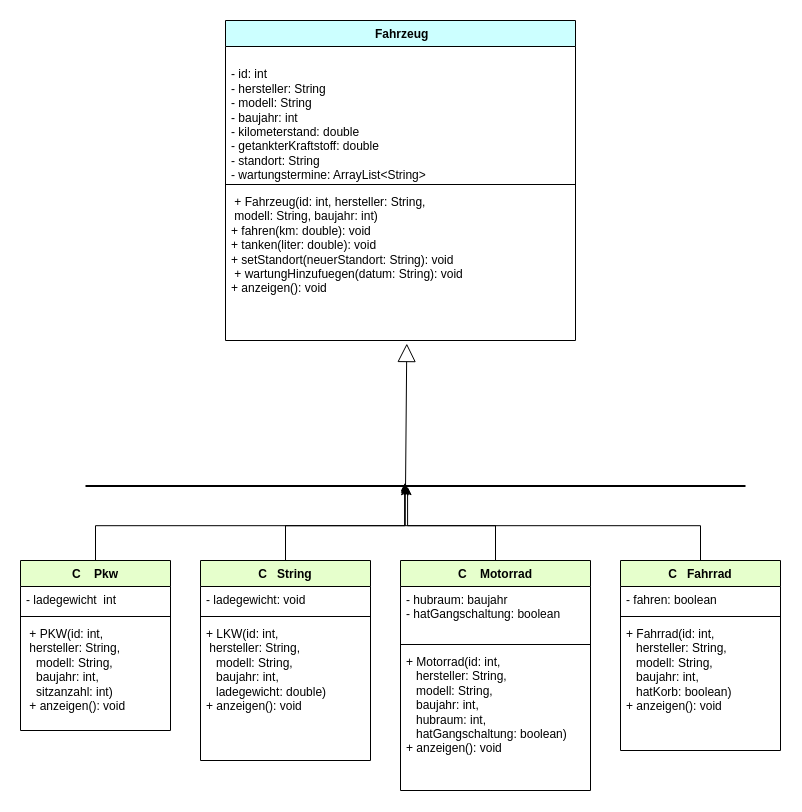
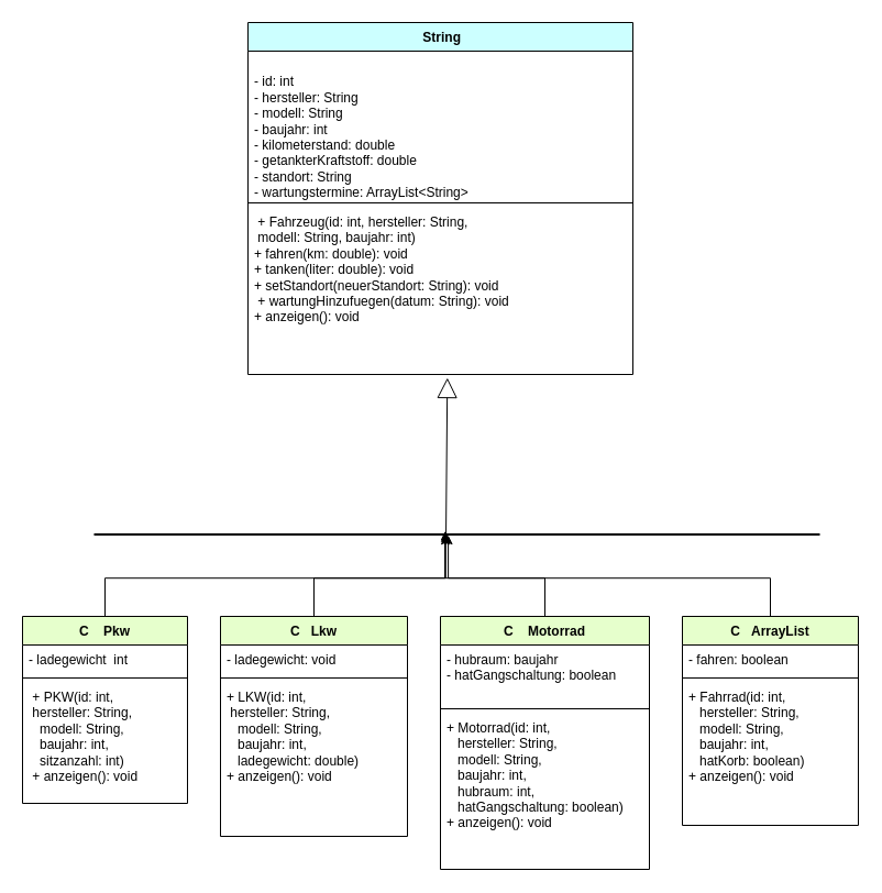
  <mxCell id="0" />
  <mxCell id="1" parent="0" />
- <mxCell id="2" value="&lt;div&gt;&amp;nbsp;Fahrzeug&lt;/div&gt;&lt;div&gt;&lt;br&gt;&lt;/div&gt;" style="swimlane;fontStyle=1;align=center;verticalAlign=top;childLayout=stackLayout;horizontal=1;startSize=26;horizontalStack=0;resizeParent=1;resizeParentMax=0;resizeLast=0;collapsible=1;marginBottom=0;whiteSpace=wrap;html=1;fillColor=#CCFFFF;" parent="1" vertex="1"><mxGeometry x="225" y="20" width="350" height="320" as="geometry" /></mxCell>
+ <mxCell id="2" value="&lt;div&gt;&amp;nbsp;String&lt;/div&gt;&lt;div&gt;&lt;br&gt;&lt;/div&gt;" style="swimlane;fontStyle=1;align=center;verticalAlign=top;childLayout=stackLayout;horizontal=1;startSize=26;horizontalStack=0;resizeParent=1;resizeParentMax=0;resizeLast=0;collapsible=1;marginBottom=0;whiteSpace=wrap;html=1;fillColor=#CCFFFF;" parent="1" vertex="1"><mxGeometry x="225" y="20" width="350" height="320" as="geometry" /></mxCell>
  <mxCell id="3" value="&lt;div&gt;&lt;br&gt;&lt;/div&gt;&lt;div&gt;- id: int&amp;nbsp; &amp;nbsp; &amp;nbsp; &amp;nbsp; &amp;nbsp; &amp;nbsp;&lt;/div&gt;&lt;div&gt;- hersteller: String&lt;/div&gt;&lt;div&gt;- modell: String&amp;nbsp; &amp;nbsp;&amp;nbsp;&lt;/div&gt;&lt;div&gt;- baujahr: int&amp;nbsp; &amp;nbsp; &amp;nbsp;&amp;nbsp;&lt;/div&gt;&lt;div&gt;- kilometerstand: double&amp;nbsp;&lt;/div&gt;&lt;div&gt;- getankterKraftstoff: double&lt;br&gt;&lt;/div&gt;&lt;div&gt;- standort: String&lt;br&gt;&lt;/div&gt;&lt;div&gt;- wartungstermine: ArrayList&amp;lt;String&amp;gt;&amp;nbsp;&lt;br&gt;&lt;/div&gt;" style="text;strokeColor=none;fillColor=none;align=left;verticalAlign=top;spacingLeft=4;spacingRight=4;overflow=hidden;rotatable=0;points=[[0,0.5],[1,0.5]];portConstraint=eastwest;whiteSpace=wrap;html=1;" parent="2" vertex="1"><mxGeometry y="26" width="350" height="134" as="geometry" /></mxCell>
  <mxCell id="4" value="" style="line;strokeWidth=1;fillColor=none;align=left;verticalAlign=middle;spacingTop=-1;spacingLeft=3;spacingRight=3;rotatable=0;labelPosition=right;points=[];portConstraint=eastwest;strokeColor=inherit;" parent="2" vertex="1"><mxGeometry y="160" width="350" height="8" as="geometry" /></mxCell>
  <mxCell id="5" value="&lt;div&gt;&amp;nbsp;+ Fahrzeug(id: int, hersteller: String,&amp;nbsp; &amp;nbsp; &amp;nbsp; &amp;nbsp; &amp;nbsp;&amp;nbsp;&lt;/div&gt;&lt;div&gt;&amp;nbsp;modell: String, baujahr: int)&amp;nbsp; &amp;nbsp; &amp;nbsp; &amp;nbsp; &amp;nbsp; &amp;nbsp; &amp;nbsp; &amp;nbsp; &amp;nbsp;&amp;nbsp;&lt;/div&gt;&lt;div&gt;+ fahren(km: double): void&amp;nbsp; &amp;nbsp; &amp;nbsp; &amp;nbsp; &amp;nbsp; &amp;nbsp; &amp;nbsp; &amp;nbsp; &amp;nbsp; &amp;nbsp; &amp;nbsp; &amp;nbsp;&lt;/div&gt;&lt;div&gt;+ tanken(liter: double): void&amp;nbsp; &amp;nbsp; &amp;nbsp; &amp;nbsp; &amp;nbsp; &amp;nbsp; &amp;nbsp; &amp;nbsp; &amp;nbsp; &amp;nbsp;&amp;nbsp;&lt;/div&gt;&lt;div&gt;+ setStandort(neuerStandort: String): void&amp;nbsp; &amp;nbsp; &amp;nbsp; &amp;nbsp;&lt;/div&gt;&lt;div&gt;&amp;nbsp;+ wartungHinzufuegen(datum: String): void&amp;nbsp; &amp;nbsp; &amp;nbsp; &amp;nbsp;&amp;nbsp;&lt;/div&gt;&lt;div&gt;+ anzeigen(): void&lt;/div&gt;&lt;div&gt;&lt;span style=&quot;background-color: transparent; color: light-dark(rgb(0, 0, 0), rgb(255, 255, 255));&quot;&gt;&amp;nbsp;&lt;/span&gt;&lt;/div&gt;" style="text;strokeColor=none;fillColor=none;align=left;verticalAlign=top;spacingLeft=4;spacingRight=4;overflow=hidden;rotatable=0;points=[[0,0.5],[1,0.5]];portConstraint=eastwest;whiteSpace=wrap;html=1;" parent="2" vertex="1"><mxGeometry y="168" width="350" height="152" as="geometry" /></mxCell>
  <mxCell id="6" value="C&amp;nbsp; &amp;nbsp; Pkw" style="swimlane;fontStyle=1;align=center;verticalAlign=top;childLayout=stackLayout;horizontal=1;startSize=26;horizontalStack=0;resizeParent=1;resizeParentMax=0;resizeLast=0;collapsible=1;marginBottom=0;whiteSpace=wrap;html=1;fillColor=#E6FFCC;" parent="1" vertex="1"><mxGeometry x="20" y="560" width="150" height="170" as="geometry" /></mxCell>
  <mxCell id="7" value="- ladegewicht&amp;nbsp; int" style="text;strokeColor=none;fillColor=none;align=left;verticalAlign=top;spacingLeft=4;spacingRight=4;overflow=hidden;rotatable=0;points=[[0,0.5],[1,0.5]];portConstraint=eastwest;whiteSpace=wrap;html=1;" parent="6" vertex="1"><mxGeometry y="26" width="150" height="26" as="geometry" /></mxCell>
  <mxCell id="8" value="" style="line;strokeWidth=1;fillColor=none;align=left;verticalAlign=middle;spacingTop=-1;spacingLeft=3;spacingRight=3;rotatable=0;labelPosition=right;points=[];portConstraint=eastwest;strokeColor=inherit;" parent="6" vertex="1"><mxGeometry y="52" width="150" height="8" as="geometry" /></mxCell>
  <mxCell id="9" value="&lt;div&gt;&amp;nbsp;+ PKW(id: int,&amp;nbsp; &amp;nbsp; &amp;nbsp; &amp;nbsp; &amp;nbsp; &amp;nbsp; &amp;nbsp;&amp;nbsp;&lt;/div&gt;&lt;div&gt;&amp;nbsp;hersteller: String,&amp;nbsp; &amp;nbsp; &amp;nbsp; &amp;nbsp;&lt;/div&gt;&lt;div&gt;&amp;nbsp; &amp;nbsp;modell: String,&amp;nbsp; &amp;nbsp; &amp;nbsp; &amp;nbsp; &amp;nbsp; &amp;nbsp;&lt;/div&gt;&lt;div&gt;&amp;nbsp; &amp;nbsp;baujahr: int,&amp;nbsp; &amp;nbsp; &amp;nbsp; &amp;nbsp; &amp;nbsp; &amp;nbsp; &amp;nbsp;&lt;/div&gt;&lt;div&gt;&amp;nbsp; &amp;nbsp;sitzanzahl: int)&amp;nbsp; &amp;nbsp; &amp;nbsp; &amp;nbsp; &amp;nbsp;&amp;nbsp;&lt;/div&gt;&lt;div&gt;&amp;nbsp;+ anzeigen(): void&amp;nbsp;&amp;nbsp;&lt;/div&gt;" style="text;strokeColor=none;fillColor=none;align=left;verticalAlign=top;spacingLeft=4;spacingRight=4;overflow=hidden;rotatable=0;points=[[0,0.5],[1,0.5]];portConstraint=eastwest;whiteSpace=wrap;html=1;" parent="6" vertex="1"><mxGeometry y="60" width="150" height="110" as="geometry" /></mxCell>
- <mxCell id="10" value="C&amp;nbsp; &amp;nbsp;String" style="swimlane;fontStyle=1;align=center;verticalAlign=top;childLayout=stackLayout;horizontal=1;startSize=26;horizontalStack=0;resizeParent=1;resizeParentMax=0;resizeLast=0;collapsible=1;marginBottom=0;whiteSpace=wrap;html=1;fillColor=#E6FFCC;" parent="1" vertex="1"><mxGeometry x="200" y="560" width="170" height="200" as="geometry" /></mxCell>
+ <mxCell id="10" value="C&amp;nbsp; &amp;nbsp;Lkw" style="swimlane;fontStyle=1;align=center;verticalAlign=top;childLayout=stackLayout;horizontal=1;startSize=26;horizontalStack=0;resizeParent=1;resizeParentMax=0;resizeLast=0;collapsible=1;marginBottom=0;whiteSpace=wrap;html=1;fillColor=#E6FFCC;" parent="1" vertex="1"><mxGeometry x="200" y="560" width="170" height="200" as="geometry" /></mxCell>
  <mxCell id="11" value="- ladegewicht: void&amp;nbsp;" style="text;strokeColor=none;fillColor=none;align=left;verticalAlign=top;spacingLeft=4;spacingRight=4;overflow=hidden;rotatable=0;points=[[0,0.5],[1,0.5]];portConstraint=eastwest;whiteSpace=wrap;html=1;" parent="10" vertex="1"><mxGeometry y="26" width="170" height="26" as="geometry" /></mxCell>
  <mxCell id="12" value="" style="line;strokeWidth=1;fillColor=none;align=left;verticalAlign=middle;spacingTop=-1;spacingLeft=3;spacingRight=3;rotatable=0;labelPosition=right;points=[];portConstraint=eastwest;strokeColor=inherit;" parent="10" vertex="1"><mxGeometry y="52" width="170" height="8" as="geometry" /></mxCell>
  <mxCell id="13" value="&lt;div&gt;+ LKW(id: int,&amp;nbsp; &amp;nbsp; &amp;nbsp; &amp;nbsp; &amp;nbsp; &amp;nbsp; &amp;nbsp; &amp;nbsp;&lt;/div&gt;&lt;div&gt;&amp;nbsp;hersteller: String,&amp;nbsp; &amp;nbsp; &amp;nbsp; &amp;nbsp;&amp;nbsp;&lt;/div&gt;&lt;div&gt;&amp;nbsp; &amp;nbsp;modell: String,&amp;nbsp; &amp;nbsp; &amp;nbsp; &amp;nbsp; &amp;nbsp; &amp;nbsp;&lt;/div&gt;&lt;div&gt;&amp;nbsp; &amp;nbsp;baujahr: int,&amp;nbsp; &amp;nbsp; &amp;nbsp; &amp;nbsp; &amp;nbsp; &amp;nbsp; &amp;nbsp;&amp;nbsp;&lt;/div&gt;&lt;div&gt;&amp;nbsp; &amp;nbsp;ladegewicht: double)&amp;nbsp; &amp;nbsp; &amp;nbsp; &amp;nbsp;&lt;/div&gt;&lt;div&gt;&lt;span style=&quot;background-color: transparent; color: light-dark(rgb(0, 0, 0), rgb(255, 255, 255));&quot;&gt;+ anzeigen(): void&amp;nbsp;&lt;/span&gt;&lt;/div&gt;" style="text;strokeColor=none;fillColor=none;align=left;verticalAlign=top;spacingLeft=4;spacingRight=4;overflow=hidden;rotatable=0;points=[[0,0.5],[1,0.5]];portConstraint=eastwest;whiteSpace=wrap;html=1;" parent="10" vertex="1"><mxGeometry y="60" width="170" height="140" as="geometry" /></mxCell>
  <mxCell id="14" value="C&amp;nbsp; &amp;nbsp; Motorrad" style="swimlane;fontStyle=1;align=center;verticalAlign=top;childLayout=stackLayout;horizontal=1;startSize=26;horizontalStack=0;resizeParent=1;resizeParentMax=0;resizeLast=0;collapsible=1;marginBottom=0;whiteSpace=wrap;html=1;fillColor=#E6FFCC;" parent="1" vertex="1"><mxGeometry x="400" y="560" width="190" height="230" as="geometry" /></mxCell>
  <mxCell id="15" value="&lt;div&gt;- hubraum: baujahr&amp;nbsp; &amp;nbsp; &amp;nbsp; &amp;nbsp; &amp;nbsp; &amp;nbsp; &amp;nbsp; &amp;nbsp; &amp;nbsp; &amp;nbsp; &amp;nbsp;&lt;/div&gt;&lt;div&gt;- hatGangschaltung: boolean&amp;nbsp;&lt;/div&gt;" style="text;strokeColor=none;fillColor=none;align=left;verticalAlign=top;spacingLeft=4;spacingRight=4;overflow=hidden;rotatable=0;points=[[0,0.5],[1,0.5]];portConstraint=eastwest;whiteSpace=wrap;html=1;" parent="14" vertex="1"><mxGeometry y="26" width="190" height="54" as="geometry" /></mxCell>
  <mxCell id="16" value="" style="line;strokeWidth=1;fillColor=none;align=left;verticalAlign=middle;spacingTop=-1;spacingLeft=3;spacingRight=3;rotatable=0;labelPosition=right;points=[];portConstraint=eastwest;strokeColor=inherit;" parent="14" vertex="1"><mxGeometry y="80" width="190" height="8" as="geometry" /></mxCell>
  <mxCell id="17" value="&lt;div&gt;+ Motorrad(id: int,&amp;nbsp; &amp;nbsp; &amp;nbsp; &amp;nbsp; &amp;nbsp; &amp;nbsp; &amp;nbsp; &amp;nbsp;&lt;/div&gt;&lt;div&gt;&amp;nbsp; &amp;nbsp;hersteller: String,&amp;nbsp; &amp;nbsp; &amp;nbsp; &amp;nbsp; &amp;nbsp; &amp;nbsp; &amp;nbsp;&lt;/div&gt;&lt;div&gt;&amp;nbsp; &amp;nbsp;modell: String,&amp;nbsp; &amp;nbsp; &amp;nbsp; &amp;nbsp; &amp;nbsp; &amp;nbsp; &amp;nbsp; &amp;nbsp; &amp;nbsp;&lt;/div&gt;&lt;div&gt;&amp;nbsp; &amp;nbsp;baujahr: int,&amp;nbsp; &amp;nbsp; &amp;nbsp; &amp;nbsp; &amp;nbsp; &amp;nbsp; &amp;nbsp; &amp;nbsp; &amp;nbsp; &amp;nbsp;&lt;/div&gt;&lt;div&gt;&amp;nbsp; &amp;nbsp;hubraum: int,&amp;nbsp; &amp;nbsp; &amp;nbsp; &amp;nbsp; &amp;nbsp; &amp;nbsp; &amp;nbsp; &amp;nbsp; &amp;nbsp; &amp;nbsp;&lt;/div&gt;&lt;div&gt;&amp;nbsp; &amp;nbsp;hatGangschaltung: boolean)&amp;nbsp;&amp;nbsp;&lt;/div&gt;&lt;div&gt;&lt;span style=&quot;background-color: transparent; color: light-dark(rgb(0, 0, 0), rgb(255, 255, 255));&quot;&gt;+ anzeigen(): void&amp;nbsp;&lt;/span&gt;&lt;/div&gt;" style="text;strokeColor=none;fillColor=none;align=left;verticalAlign=top;spacingLeft=4;spacingRight=4;overflow=hidden;rotatable=0;points=[[0,0.5],[1,0.5]];portConstraint=eastwest;whiteSpace=wrap;html=1;" parent="14" vertex="1"><mxGeometry y="88" width="190" height="142" as="geometry" /></mxCell>
- <mxCell id="18" value="C&amp;nbsp; &amp;nbsp;Fahrrad" style="swimlane;fontStyle=1;align=center;verticalAlign=top;childLayout=stackLayout;horizontal=1;startSize=26;horizontalStack=0;resizeParent=1;resizeParentMax=0;resizeLast=0;collapsible=1;marginBottom=0;whiteSpace=wrap;html=1;fillColor=#E6FFCC;" parent="1" vertex="1"><mxGeometry x="620" y="560" width="160" height="190" as="geometry" /></mxCell>
+ <mxCell id="18" value="C&amp;nbsp; &amp;nbsp;ArrayList" style="swimlane;fontStyle=1;align=center;verticalAlign=top;childLayout=stackLayout;horizontal=1;startSize=26;horizontalStack=0;resizeParent=1;resizeParentMax=0;resizeLast=0;collapsible=1;marginBottom=0;whiteSpace=wrap;html=1;fillColor=#E6FFCC;" parent="1" vertex="1"><mxGeometry x="620" y="560" width="160" height="190" as="geometry" /></mxCell>
  <mxCell id="19" value="- fahren: boolean&amp;nbsp;&amp;nbsp;" style="text;strokeColor=none;fillColor=none;align=left;verticalAlign=top;spacingLeft=4;spacingRight=4;overflow=hidden;rotatable=0;points=[[0,0.5],[1,0.5]];portConstraint=eastwest;whiteSpace=wrap;html=1;" parent="18" vertex="1"><mxGeometry y="26" width="160" height="26" as="geometry" /></mxCell>
  <mxCell id="20" value="" style="line;strokeWidth=1;fillColor=none;align=left;verticalAlign=middle;spacingTop=-1;spacingLeft=3;spacingRight=3;rotatable=0;labelPosition=right;points=[];portConstraint=eastwest;strokeColor=inherit;" parent="18" vertex="1"><mxGeometry y="52" width="160" height="8" as="geometry" /></mxCell>
  <mxCell id="21" value="&lt;div&gt;+ Fahrrad(id: int,&amp;nbsp; &amp;nbsp; &amp;nbsp; &amp;nbsp; &amp;nbsp;&lt;/div&gt;&lt;div&gt;&amp;nbsp; &amp;nbsp;hersteller: String,&amp;nbsp; &amp;nbsp; &amp;nbsp;&amp;nbsp;&lt;/div&gt;&lt;div&gt;&amp;nbsp; &amp;nbsp;modell: String,&amp;nbsp; &amp;nbsp; &amp;nbsp; &amp;nbsp; &amp;nbsp;&amp;nbsp;&lt;/div&gt;&lt;div&gt;&amp;nbsp; &amp;nbsp;baujahr: int,&amp;nbsp; &amp;nbsp; &amp;nbsp; &amp;nbsp; &amp;nbsp; &amp;nbsp;&amp;nbsp;&lt;/div&gt;&lt;div&gt;&amp;nbsp; &amp;nbsp;hatKorb: boolean)&amp;nbsp; &amp;nbsp; &amp;nbsp; &amp;nbsp;&amp;nbsp;&lt;/div&gt;&lt;div&gt;&lt;span style=&quot;background-color: transparent; color: light-dark(rgb(0, 0, 0), rgb(255, 255, 255));&quot;&gt;+ anzeigen(): void&lt;/span&gt;&lt;/div&gt;" style="text;strokeColor=none;fillColor=none;align=left;verticalAlign=top;spacingLeft=4;spacingRight=4;overflow=hidden;rotatable=0;points=[[0,0.5],[1,0.5]];portConstraint=eastwest;whiteSpace=wrap;html=1;" parent="18" vertex="1"><mxGeometry y="60" width="160" height="130" as="geometry" /></mxCell>
  <mxCell id="22" value="" style="endArrow=block;endSize=16;endFill=0;html=1;rounded=0;entryX=0.518;entryY=1.02;entryDx=0;entryDy=0;entryPerimeter=0;" parent="1" target="5" edge="1"><mxGeometry x="-1" y="156" width="160" relative="1" as="geometry"><mxPoint x="405" y="490" as="sourcePoint" /><mxPoint x="425" y="360" as="targetPoint" /><mxPoint x="-100" y="36" as="offset" /></mxGeometry></mxCell>
  <mxCell id="23" value="" style="line;strokeWidth=2;html=1;" parent="1" vertex="1"><mxGeometry x="85" y="480.38" width="660" height="10" as="geometry" /></mxCell>
  <mxCell id="24" style="edgeStyle=orthogonalEdgeStyle;rounded=0;orthogonalLoop=1;jettySize=auto;html=1;entryX=0.488;entryY=0.582;entryDx=0;entryDy=0;entryPerimeter=0;" parent="1" source="18" target="23" edge="1"><mxGeometry relative="1" as="geometry" /></mxCell>
  <mxCell id="25" style="edgeStyle=orthogonalEdgeStyle;rounded=0;orthogonalLoop=1;jettySize=auto;html=1;entryX=0.484;entryY=0.582;entryDx=0;entryDy=0;entryPerimeter=0;" parent="1" source="14" target="23" edge="1"><mxGeometry relative="1" as="geometry" /></mxCell>
  <mxCell id="26" style="edgeStyle=orthogonalEdgeStyle;rounded=0;orthogonalLoop=1;jettySize=auto;html=1;entryX=0.484;entryY=0.182;entryDx=0;entryDy=0;entryPerimeter=0;" parent="1" source="10" target="23" edge="1"><mxGeometry relative="1" as="geometry" /></mxCell>
  <mxCell id="27" style="edgeStyle=orthogonalEdgeStyle;rounded=0;orthogonalLoop=1;jettySize=auto;html=1;entryX=0.484;entryY=0.342;entryDx=0;entryDy=0;entryPerimeter=0;" parent="1" source="6" target="23" edge="1"><mxGeometry relative="1" as="geometry" /></mxCell>
